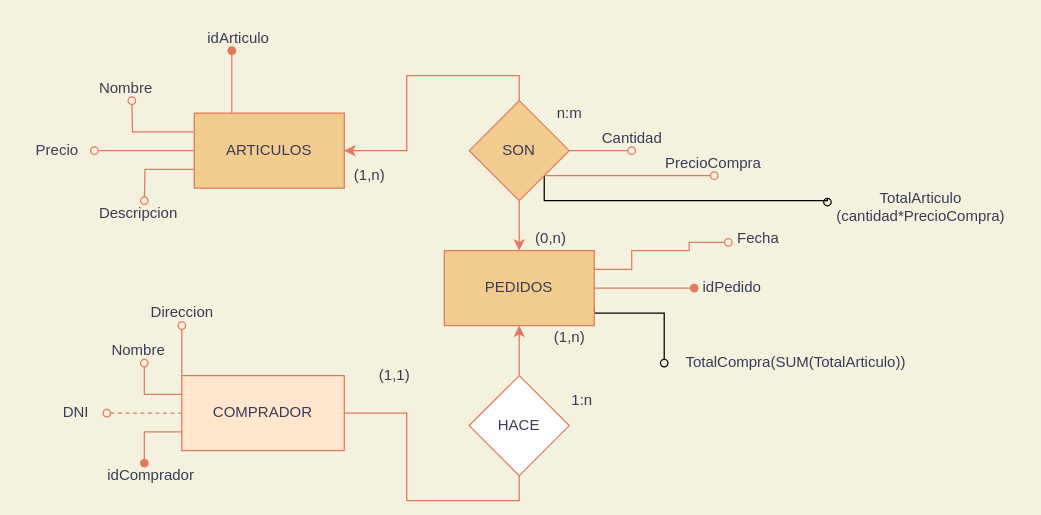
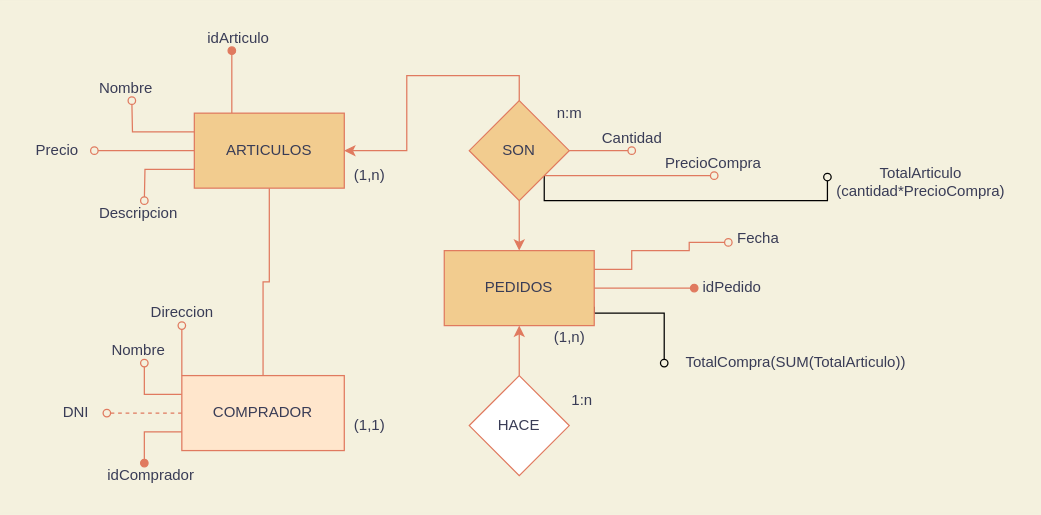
  <mxCell id="0" />
  <mxCell id="1" parent="0" />
  <mxCell id="2" style="edgeStyle=orthogonalEdgeStyle;rounded=0;orthogonalLoop=1;jettySize=auto;html=1;entryX=0.5;entryY=0;entryDx=0;entryDy=0;startArrow=none;fillColor=#F2CC8F;strokeColor=#E07A5F;labelBackgroundColor=#F4F1DE;fontColor=#393C56;" parent="1" source="21" target="17" edge="1"><mxGeometry relative="1" as="geometry" /></mxCell>
  <mxCell id="3" style="edgeStyle=orthogonalEdgeStyle;rounded=0;orthogonalLoop=1;jettySize=auto;html=1;exitX=0.25;exitY=0;exitDx=0;exitDy=0;endArrow=oval;endFill=1;fillColor=#F2CC8F;strokeColor=#E07A5F;labelBackgroundColor=#F4F1DE;fontColor=#393C56;" parent="1" source="7" edge="1"><mxGeometry relative="1" as="geometry"><mxPoint x="185" y="40" as="targetPoint" /></mxGeometry></mxCell>
  <mxCell id="4" style="edgeStyle=orthogonalEdgeStyle;rounded=0;orthogonalLoop=1;jettySize=auto;html=1;exitX=0;exitY=0.25;exitDx=0;exitDy=0;endArrow=oval;endFill=0;fillColor=#F2CC8F;strokeColor=#E07A5F;labelBackgroundColor=#F4F1DE;fontColor=#393C56;" parent="1" source="7" edge="1"><mxGeometry relative="1" as="geometry"><mxPoint x="105" y="80" as="targetPoint" /></mxGeometry></mxCell>
  <mxCell id="5" style="edgeStyle=orthogonalEdgeStyle;rounded=0;orthogonalLoop=1;jettySize=auto;html=1;exitX=0;exitY=0.5;exitDx=0;exitDy=0;endArrow=oval;endFill=0;fillColor=#F2CC8F;strokeColor=#E07A5F;labelBackgroundColor=#F4F1DE;fontColor=#393C56;" parent="1" source="7" edge="1"><mxGeometry relative="1" as="geometry"><mxPoint x="75" y="120" as="targetPoint" /></mxGeometry></mxCell>
  <mxCell id="6" style="edgeStyle=orthogonalEdgeStyle;rounded=0;orthogonalLoop=1;jettySize=auto;html=1;exitX=0;exitY=0.75;exitDx=0;exitDy=0;endArrow=oval;endFill=0;fillColor=#F2CC8F;strokeColor=#E07A5F;labelBackgroundColor=#F4F1DE;fontColor=#393C56;" parent="1" source="7" edge="1"><mxGeometry relative="1" as="geometry"><mxPoint x="115" y="160" as="targetPoint" /></mxGeometry></mxCell>
  <mxCell id="7" value="ARTICULOS" style="rounded=0;whiteSpace=wrap;html=1;fillColor=#F2CC8F;strokeColor=#E07A5F;fontColor=#393C56;" parent="1" vertex="1"><mxGeometry x="155" y="90" width="120" height="60" as="geometry" /></mxCell>
  <mxCell id="8" style="edgeStyle=orthogonalEdgeStyle;rounded=0;orthogonalLoop=1;jettySize=auto;html=1;entryX=0.5;entryY=1;entryDx=0;entryDy=0;startArrow=none;fillColor=#F2CC8F;strokeColor=#E07A5F;labelBackgroundColor=#F4F1DE;fontColor=#393C56;" parent="1" source="23" target="17" edge="1"><mxGeometry relative="1" as="geometry" /></mxCell>
  <mxCell id="9" style="edgeStyle=orthogonalEdgeStyle;rounded=0;orthogonalLoop=1;jettySize=auto;html=1;endArrow=oval;endFill=0;dashed=1;fillColor=#F2CC8F;strokeColor=#E07A5F;labelBackgroundColor=#F4F1DE;fontColor=#393C56;" parent="1" source="13" edge="1"><mxGeometry relative="1" as="geometry"><mxPoint x="85" y="330" as="targetPoint" /></mxGeometry></mxCell>
  <mxCell id="10" style="edgeStyle=orthogonalEdgeStyle;rounded=0;orthogonalLoop=1;jettySize=auto;html=1;exitX=0;exitY=0.25;exitDx=0;exitDy=0;endArrow=oval;endFill=0;fillColor=#F2CC8F;strokeColor=#E07A5F;labelBackgroundColor=#F4F1DE;fontColor=#393C56;" parent="1" source="13" edge="1"><mxGeometry relative="1" as="geometry"><mxPoint x="115" y="290" as="targetPoint" /></mxGeometry></mxCell>
  <mxCell id="11" style="edgeStyle=orthogonalEdgeStyle;rounded=0;orthogonalLoop=1;jettySize=auto;html=1;exitX=0;exitY=0.75;exitDx=0;exitDy=0;endArrow=oval;endFill=1;fillColor=#F2CC8F;strokeColor=#E07A5F;labelBackgroundColor=#F4F1DE;fontColor=#393C56;" parent="1" source="13" edge="1"><mxGeometry relative="1" as="geometry"><mxPoint x="115" y="370" as="targetPoint" /></mxGeometry></mxCell>
  <mxCell id="12" style="edgeStyle=orthogonalEdgeStyle;rounded=0;orthogonalLoop=1;jettySize=auto;html=1;exitX=0;exitY=0;exitDx=0;exitDy=0;endArrow=oval;endFill=0;fillColor=#F2CC8F;strokeColor=#E07A5F;labelBackgroundColor=#F4F1DE;fontColor=#393C56;" parent="1" source="13" edge="1"><mxGeometry relative="1" as="geometry"><mxPoint x="145" y="260" as="targetPoint" /></mxGeometry></mxCell>
  <mxCell id="13" value="COMPRADOR" style="rounded=0;whiteSpace=wrap;html=1;fillColor=#ffe6cc;strokeColor=#E07A5F;fontColor=#393C56;" parent="1" vertex="1"><mxGeometry x="145" y="300" width="130" height="60" as="geometry" /></mxCell>
  <mxCell id="14" style="edgeStyle=orthogonalEdgeStyle;rounded=0;orthogonalLoop=1;jettySize=auto;html=1;exitX=1;exitY=0.25;exitDx=0;exitDy=0;endArrow=oval;endFill=0;startArrow=none;entryX=0.026;entryY=0.672;entryDx=0;entryDy=0;entryPerimeter=0;fillColor=#F2CC8F;strokeColor=#E07A5F;labelBackgroundColor=#F4F1DE;fontColor=#393C56;" parent="1" source="17" target="41" edge="1"><mxGeometry relative="1" as="geometry"><mxPoint x="485" y="330" as="targetPoint" /><Array as="points"><mxPoint x="505" y="215" /><mxPoint x="505" y="200" /><mxPoint x="551" y="200" /></Array></mxGeometry></mxCell>
  <mxCell id="15" style="edgeStyle=orthogonalEdgeStyle;rounded=0;orthogonalLoop=1;jettySize=auto;html=1;endArrow=oval;endFill=1;fillColor=#F2CC8F;strokeColor=#E07A5F;labelBackgroundColor=#F4F1DE;fontColor=#393C56;" parent="1" source="17" edge="1"><mxGeometry relative="1" as="geometry"><mxPoint x="555" y="230" as="targetPoint" /></mxGeometry></mxCell>
  <mxCell id="16" style="edgeStyle=orthogonalEdgeStyle;rounded=0;orthogonalLoop=1;jettySize=auto;html=1;exitX=1;exitY=0.75;exitDx=0;exitDy=0;endArrow=oval;endFill=0;" parent="1" source="17" edge="1"><mxGeometry relative="1" as="geometry"><mxPoint x="531" y="290" as="targetPoint" /><Array as="points"><mxPoint x="475" y="250" /><mxPoint x="531" y="250" /></Array></mxGeometry></mxCell>
  <mxCell id="17" value="PEDIDOS" style="rounded=0;whiteSpace=wrap;html=1;fillColor=#F2CC8F;strokeColor=#E07A5F;fontColor=#393C56;" parent="1" vertex="1"><mxGeometry x="355" y="200" width="120" height="60" as="geometry" /></mxCell>
  <mxCell id="18" style="edgeStyle=orthogonalEdgeStyle;rounded=0;orthogonalLoop=1;jettySize=auto;html=1;endArrow=oval;endFill=0;fillColor=#F2CC8F;strokeColor=#E07A5F;labelBackgroundColor=#F4F1DE;fontColor=#393C56;" parent="1" source="21" edge="1"><mxGeometry relative="1" as="geometry"><mxPoint x="505" y="120" as="targetPoint" /></mxGeometry></mxCell>
  <mxCell id="19" style="edgeStyle=orthogonalEdgeStyle;rounded=0;orthogonalLoop=1;jettySize=auto;html=1;exitX=1;exitY=1;exitDx=0;exitDy=0;endArrow=oval;endFill=0;fillColor=#F2CC8F;strokeColor=#E07A5F;labelBackgroundColor=#F4F1DE;fontColor=#393C56;" parent="1" source="21" edge="1"><mxGeometry relative="1" as="geometry"><mxPoint x="571" y="140" as="targetPoint" /></mxGeometry></mxCell>
  <mxCell id="20" style="edgeStyle=orthogonalEdgeStyle;rounded=0;orthogonalLoop=1;jettySize=auto;html=1;exitX=1;exitY=1;exitDx=0;exitDy=0;endArrow=oval;endFill=0;entryX=0.004;entryY=0.37;entryDx=0;entryDy=0;entryPerimeter=0;" edge="1" parent="1" source="21" target="44"><mxGeometry relative="1" as="geometry"><mxPoint x="651" y="160" as="targetPoint" /><Array as="points"><mxPoint x="435" y="160" /><mxPoint x="662" y="160" /></Array></mxGeometry></mxCell>
  <mxCell id="21" value="SON" style="rhombus;whiteSpace=wrap;html=1;fillColor=#F2CC8F;strokeColor=#E07A5F;fontColor=#393C56;" parent="1" vertex="1"><mxGeometry x="375" y="80" width="80" height="80" as="geometry" /></mxCell>
  <mxCell id="22" value="" style="edgeStyle=orthogonalEdgeStyle;rounded=0;orthogonalLoop=1;jettySize=auto;html=1;entryX=0.5;entryY=0;entryDx=0;entryDy=0;endArrow=none;startArrow=classic;startFill=1;fillColor=#F2CC8F;strokeColor=#E07A5F;labelBackgroundColor=#F4F1DE;fontColor=#393C56;" parent="1" source="7" target="21" edge="1"><mxGeometry relative="1" as="geometry"><mxPoint x="275" y="120" as="sourcePoint" /><mxPoint x="415" y="200" as="targetPoint" /></mxGeometry></mxCell>
  <mxCell id="23" value="HACE" style="rhombus;whiteSpace=wrap;html=1;fillColor=#ffffff;strokeColor=#E07A5F;fontColor=#393C56;" parent="1" vertex="1"><mxGeometry x="375" y="300" width="80" height="80" as="geometry" /></mxCell>
- <mxCell id="24" value="" style="edgeStyle=orthogonalEdgeStyle;rounded=0;orthogonalLoop=1;jettySize=auto;html=1;entryX=0.5;entryY=1;entryDx=0;entryDy=0;endArrow=none;fillColor=#F2CC8F;strokeColor=#E07A5F;labelBackgroundColor=#F4F1DE;fontColor=#393C56;" parent="1" source="13" target="23" edge="1"><mxGeometry relative="1" as="geometry"><mxPoint x="325" y="340" as="sourcePoint" /><mxPoint x="465" y="260" as="targetPoint" /></mxGeometry></mxCell>
- <mxCell id="25" value="(0,n)" style="text;html=1;align=center;verticalAlign=middle;resizable=0;points=[];autosize=1;fontColor=#393C56;" parent="1" vertex="1"><mxGeometry x="420" y="180" width="40" height="20" as="geometry" /></mxCell>
- <mxCell id="26" value="(1,1)" style="text;html=1;align=center;verticalAlign=middle;resizable=0;points=[];autosize=1;fontColor=#393C56;" parent="1" vertex="1"><mxGeometry x="295" y="290" width="40" height="20" as="geometry" /></mxCell>
+ <mxCell id="24" value="" style="edgeStyle=orthogonalEdgeStyle;rounded=0;orthogonalLoop=1;jettySize=auto;html=1;endArrow=none;fillColor=#F2CC8F;strokeColor=#E07A5F;labelBackgroundColor=#F4F1DE;fontColor=#393C56;" parent="1" source="13" target="7" edge="1"><mxGeometry relative="1" as="geometry"><mxPoint x="325" y="340" as="sourcePoint" /><mxPoint x="465" y="260" as="targetPoint" /></mxGeometry></mxCell>
+ <mxCell id="26" value="(1,1)" style="text;html=1;align=center;verticalAlign=middle;resizable=0;points=[];autosize=1;fontColor=#393C56;" parent="1" vertex="1"><mxGeometry x="275" y="330" width="40" height="20" as="geometry" /></mxCell>
  <mxCell id="27" value="(1,n)" style="text;html=1;align=center;verticalAlign=middle;resizable=0;points=[];autosize=1;fontColor=#393C56;" parent="1" vertex="1"><mxGeometry x="275" y="130" width="40" height="20" as="geometry" /></mxCell>
  <mxCell id="28" value="(1,n)" style="text;html=1;align=center;verticalAlign=middle;resizable=0;points=[];autosize=1;fontColor=#393C56;" parent="1" vertex="1"><mxGeometry x="435" y="260" width="40" height="20" as="geometry" /></mxCell>
  <mxCell id="29" value="Direccion" style="text;html=1;align=center;verticalAlign=middle;resizable=0;points=[];autosize=1;fontColor=#393C56;" parent="1" vertex="1"><mxGeometry x="110" y="240" width="70" height="20" as="geometry" /></mxCell>
  <mxCell id="30" value="Nombre" style="text;html=1;align=center;verticalAlign=middle;resizable=0;points=[];autosize=1;fontColor=#393C56;" parent="1" vertex="1"><mxGeometry x="80" y="270" width="60" height="20" as="geometry" /></mxCell>
  <mxCell id="31" value="DNI" style="text;html=1;align=center;verticalAlign=middle;resizable=0;points=[];autosize=1;fontColor=#393C56;" parent="1" vertex="1"><mxGeometry x="40" y="320" width="40" height="20" as="geometry" /></mxCell>
  <mxCell id="32" value="&lt;span style=&quot;text-align: left&quot;&gt;idComprador&lt;/span&gt;" style="text;html=1;align=center;verticalAlign=middle;resizable=0;points=[];autosize=1;fontColor=#393C56;" parent="1" vertex="1"><mxGeometry x="80" y="370" width="80" height="20" as="geometry" /></mxCell>
  <mxCell id="33" value="&lt;span style=&quot;text-align: left&quot;&gt;idArticulo&lt;/span&gt;" style="text;html=1;align=center;verticalAlign=middle;resizable=0;points=[];autosize=1;fontColor=#393C56;" parent="1" vertex="1"><mxGeometry x="160" y="20" width="60" height="20" as="geometry" /></mxCell>
  <mxCell id="34" value="Nombre" style="text;html=1;align=center;verticalAlign=middle;resizable=0;points=[];autosize=1;fontColor=#393C56;" parent="1" vertex="1"><mxGeometry x="70" y="60" width="60" height="20" as="geometry" /></mxCell>
  <mxCell id="35" value="Precio" style="text;html=1;align=center;verticalAlign=middle;resizable=0;points=[];autosize=1;fontColor=#393C56;" parent="1" vertex="1"><mxGeometry x="20" y="110" width="50" height="20" as="geometry" /></mxCell>
  <mxCell id="36" value="Descripcion" style="text;html=1;align=center;verticalAlign=middle;resizable=0;points=[];autosize=1;fontColor=#393C56;" parent="1" vertex="1"><mxGeometry x="70" y="160" width="80" height="20" as="geometry" /></mxCell>
  <mxCell id="37" value="n:m" style="text;html=1;align=center;verticalAlign=middle;resizable=0;points=[];autosize=1;fontColor=#393C56;" parent="1" vertex="1"><mxGeometry x="435" y="80" width="40" height="20" as="geometry" /></mxCell>
  <mxCell id="38" value="1:n" style="text;html=1;align=center;verticalAlign=middle;resizable=0;points=[];autosize=1;fontColor=#393C56;" parent="1" vertex="1"><mxGeometry x="450" y="310" width="30" height="20" as="geometry" /></mxCell>
  <mxCell id="39" value="idPedido" style="text;html=1;align=center;verticalAlign=middle;resizable=0;points=[];autosize=1;fontColor=#393C56;" parent="1" vertex="1"><mxGeometry x="555" y="220" width="60" height="20" as="geometry" /></mxCell>
  <mxCell id="40" value="Cantidad" style="text;html=1;align=center;verticalAlign=middle;resizable=0;points=[];autosize=1;fontColor=#393C56;" parent="1" vertex="1"><mxGeometry x="475" y="100" width="60" height="20" as="geometry" /></mxCell>
  <mxCell id="41" value="Fecha" style="text;html=1;align=center;verticalAlign=middle;resizable=0;points=[];autosize=1;fontColor=#393C56;" parent="1" vertex="1"><mxGeometry x="581" y="180" width="50" height="20" as="geometry" /></mxCell>
  <mxCell id="42" value="PrecioCompra" style="text;html=1;align=center;verticalAlign=middle;resizable=0;points=[];autosize=1;fontColor=#393C56;" parent="1" vertex="1"><mxGeometry x="525" y="120" width="90" height="20" as="geometry" /></mxCell>
  <mxCell id="43" value="TotalCompra(SUM(TotalArticulo))" style="text;html=1;align=center;verticalAlign=middle;resizable=0;points=[];autosize=1;fontColor=#393C56;" parent="1" vertex="1"><mxGeometry x="541" y="280" width="190" height="20" as="geometry" /></mxCell>
- <mxCell id="44" value="TotalArticulo&lt;br&gt;(cantidad*PrecioCompra)" style="text;html=1;align=center;verticalAlign=middle;resizable=0;points=[];autosize=1;fontColor=#393C56;" vertex="1" parent="1"><mxGeometry x="661" y="150" width="150" height="30" as="geometry" /></mxCell>
+ <mxCell id="44" value="TotalArticulo&lt;br&gt;(cantidad*PrecioCompra)" style="text;html=1;align=center;verticalAlign=middle;resizable=0;points=[];autosize=1;fontColor=#393C56;" vertex="1" parent="1"><mxGeometry x="661" y="130" width="150" height="30" as="geometry" /></mxCell>
